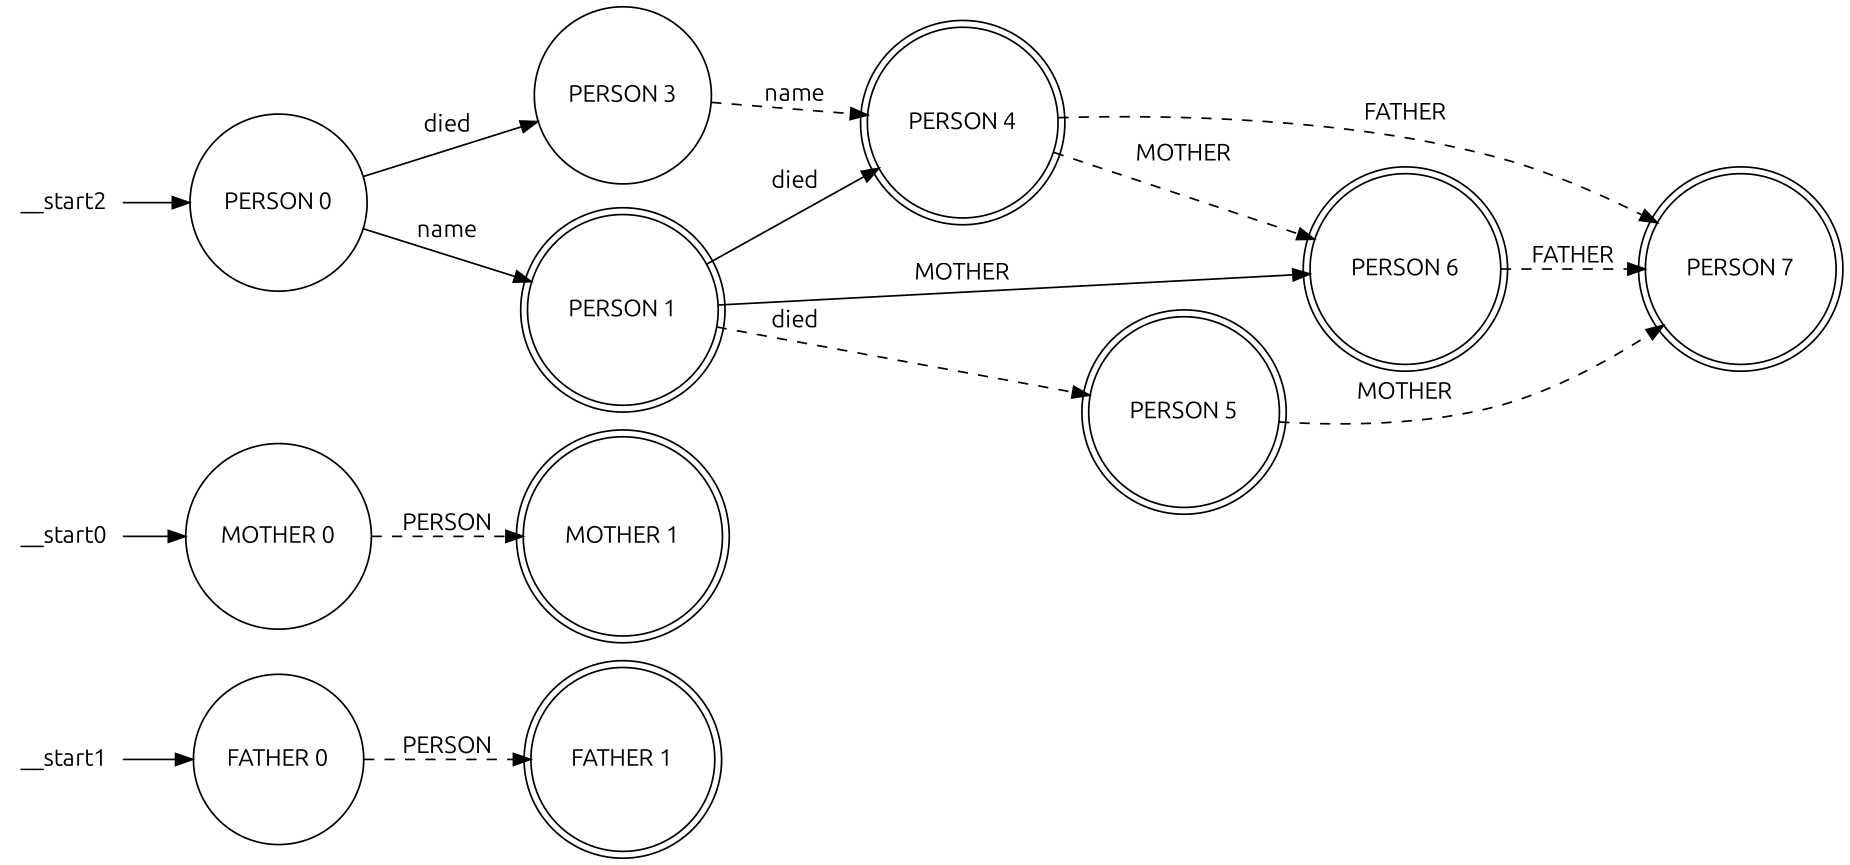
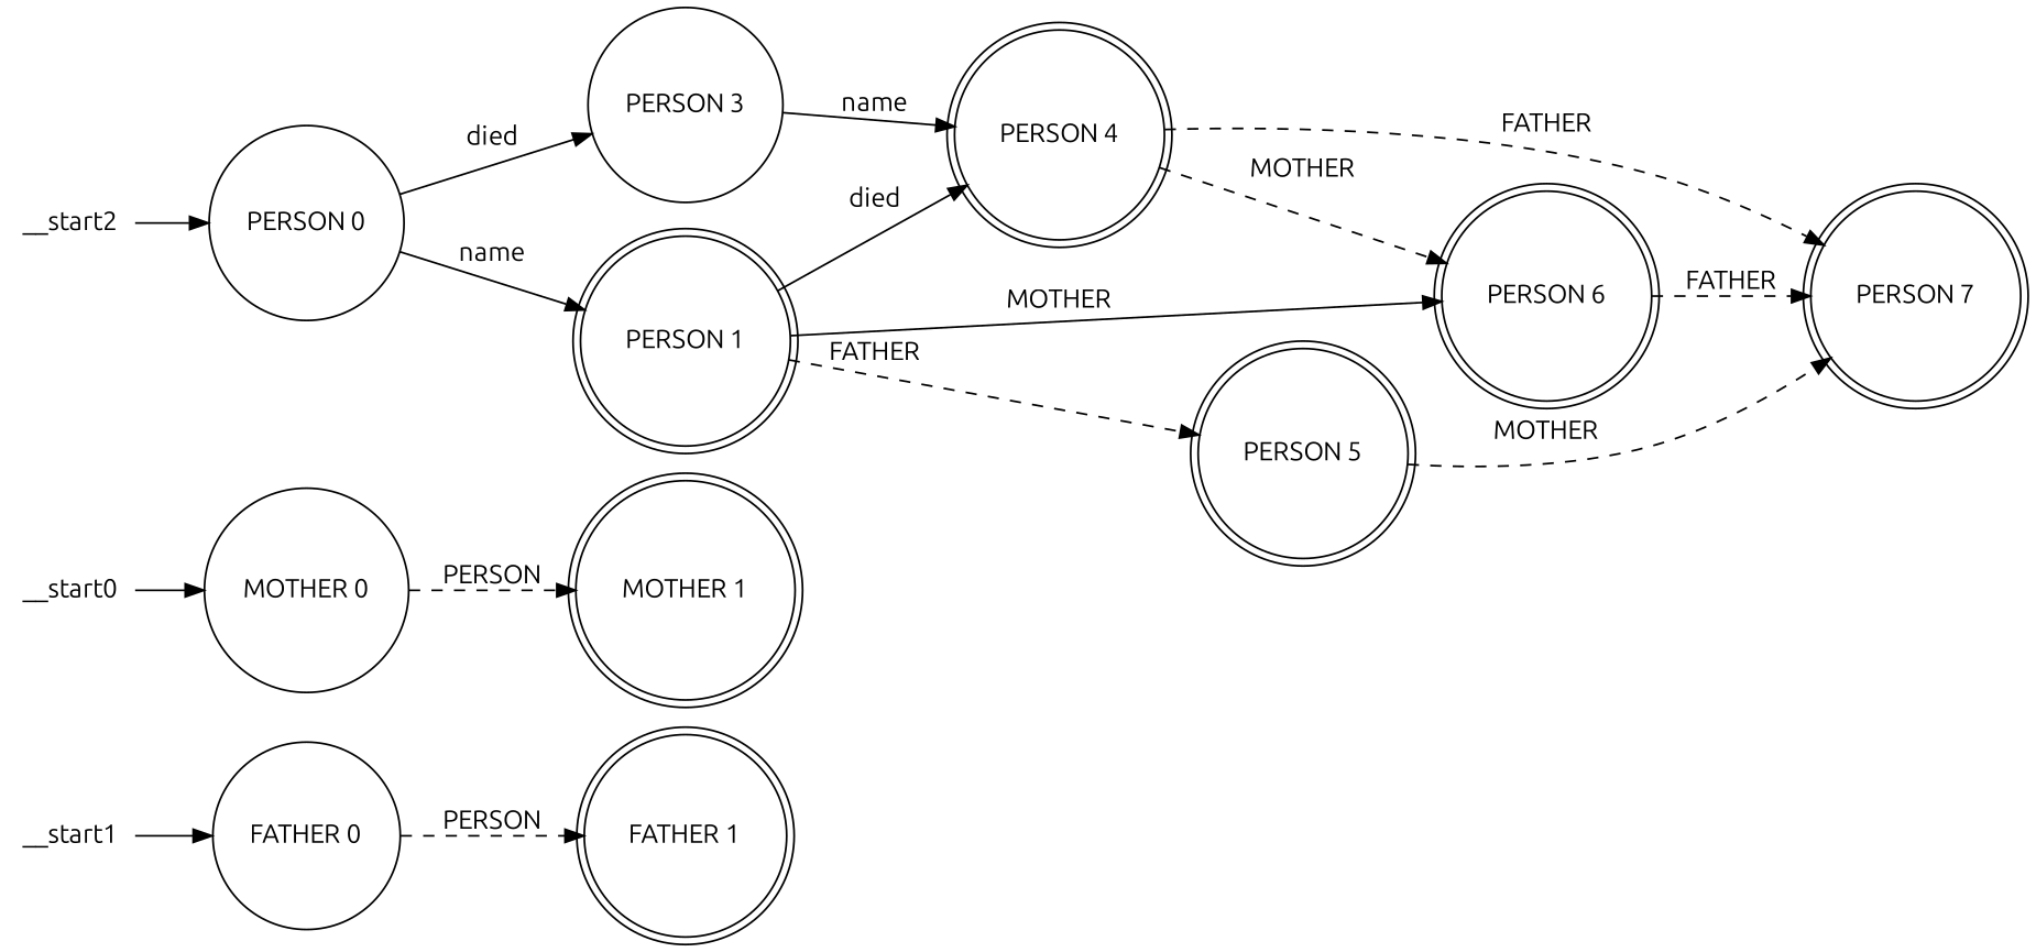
  digraph {
    fontname=Ubuntu
    rankdir=LR
    node [fontname=Ubuntu shape=doublecircle]
    edge [fontname=Ubuntu]
    n1 [label="FATHER 0" shape=circle]
    n2 [label="FATHER 1"]
    n3 [label="MOTHER 0" shape=circle]
    n4 [label="MOTHER 1"]
    n5 [label="PERSON 0" shape=circle]
    n6 [label="PERSON 1"]
    n7 [label="PERSON 3" shape=circle]
    n8 [label="PERSON 4"]
    n9 [label="PERSON 5"]
    n10 [label="PERSON 6"]
    n11 [label="PERSON 7"]
    __start0 [height=0 shape=none width=0]
    __start1 [height=0 shape=none width=0]
    __start2 [height=0 shape=none width=0]
    n1 -> n2 [label=PERSON style=dashed]
    n3 -> n4 [label=PERSON style=dashed]
    n5 -> n6 [label=name]
    n5 -> n7 [label=died]
    n6 -> n8 [label=died]
-   n6 -> n9 [label=died style=dashed]
+   n6 -> n9 [label=FATHER style=dashed]
    n6 -> n10 [label=MOTHER style=solid]
-   n7 -> n8 [label=name style=dashed]
+   n7 -> n8 [label=name]
    n8 -> n10 [label=MOTHER style=dashed]
    n8 -> n11 [label=FATHER style=dashed]
    n9 -> n11 [label=MOTHER style=dashed]
    n10 -> n11 [label=FATHER style=dashed]
    __start0 -> n3
    __start1 -> n1
    __start2 -> n5
  }
